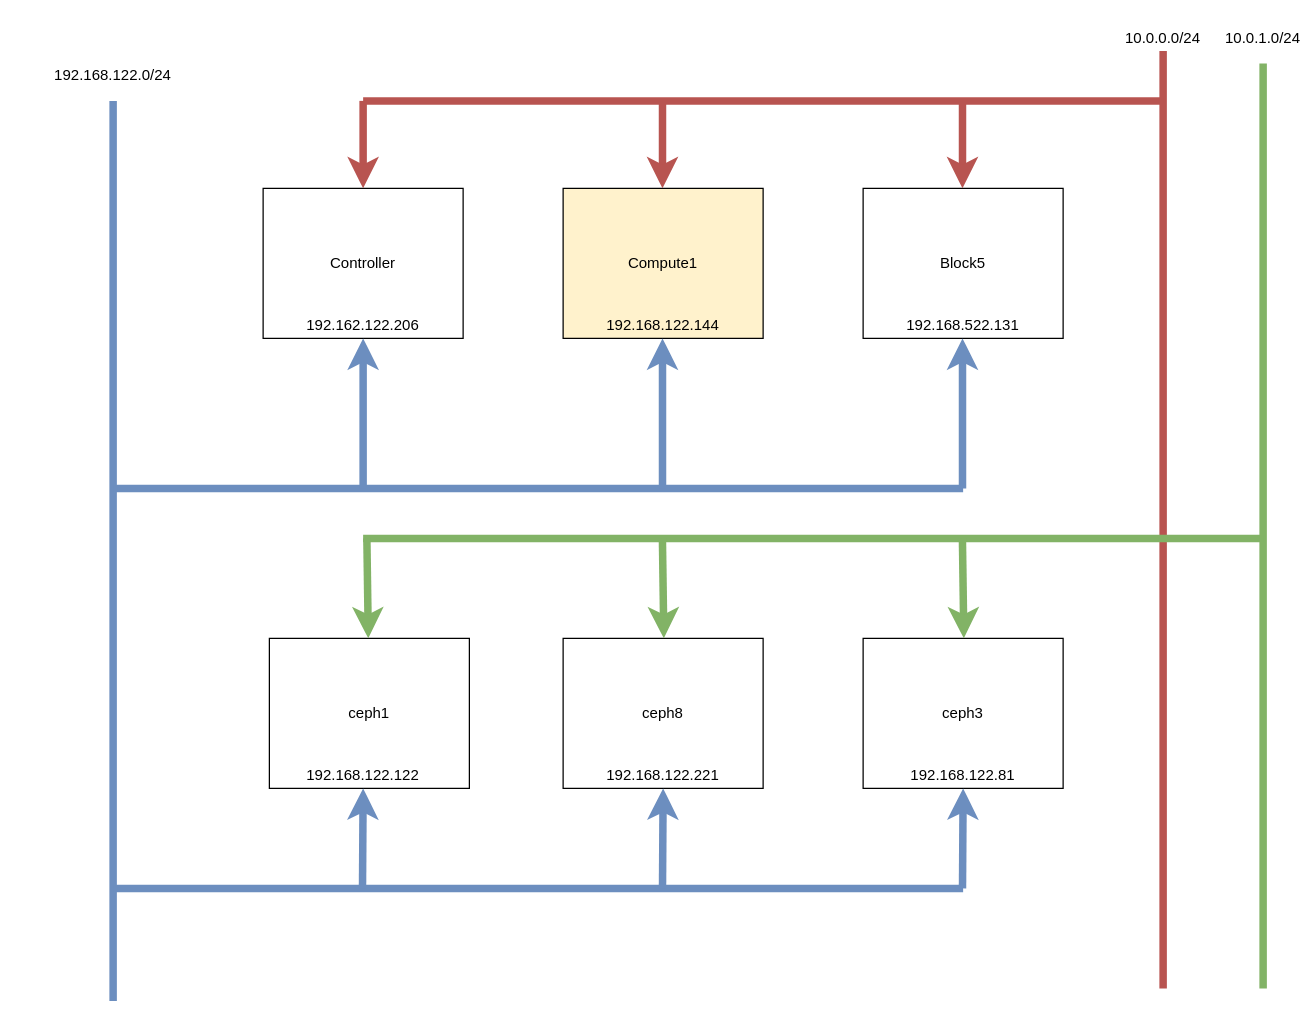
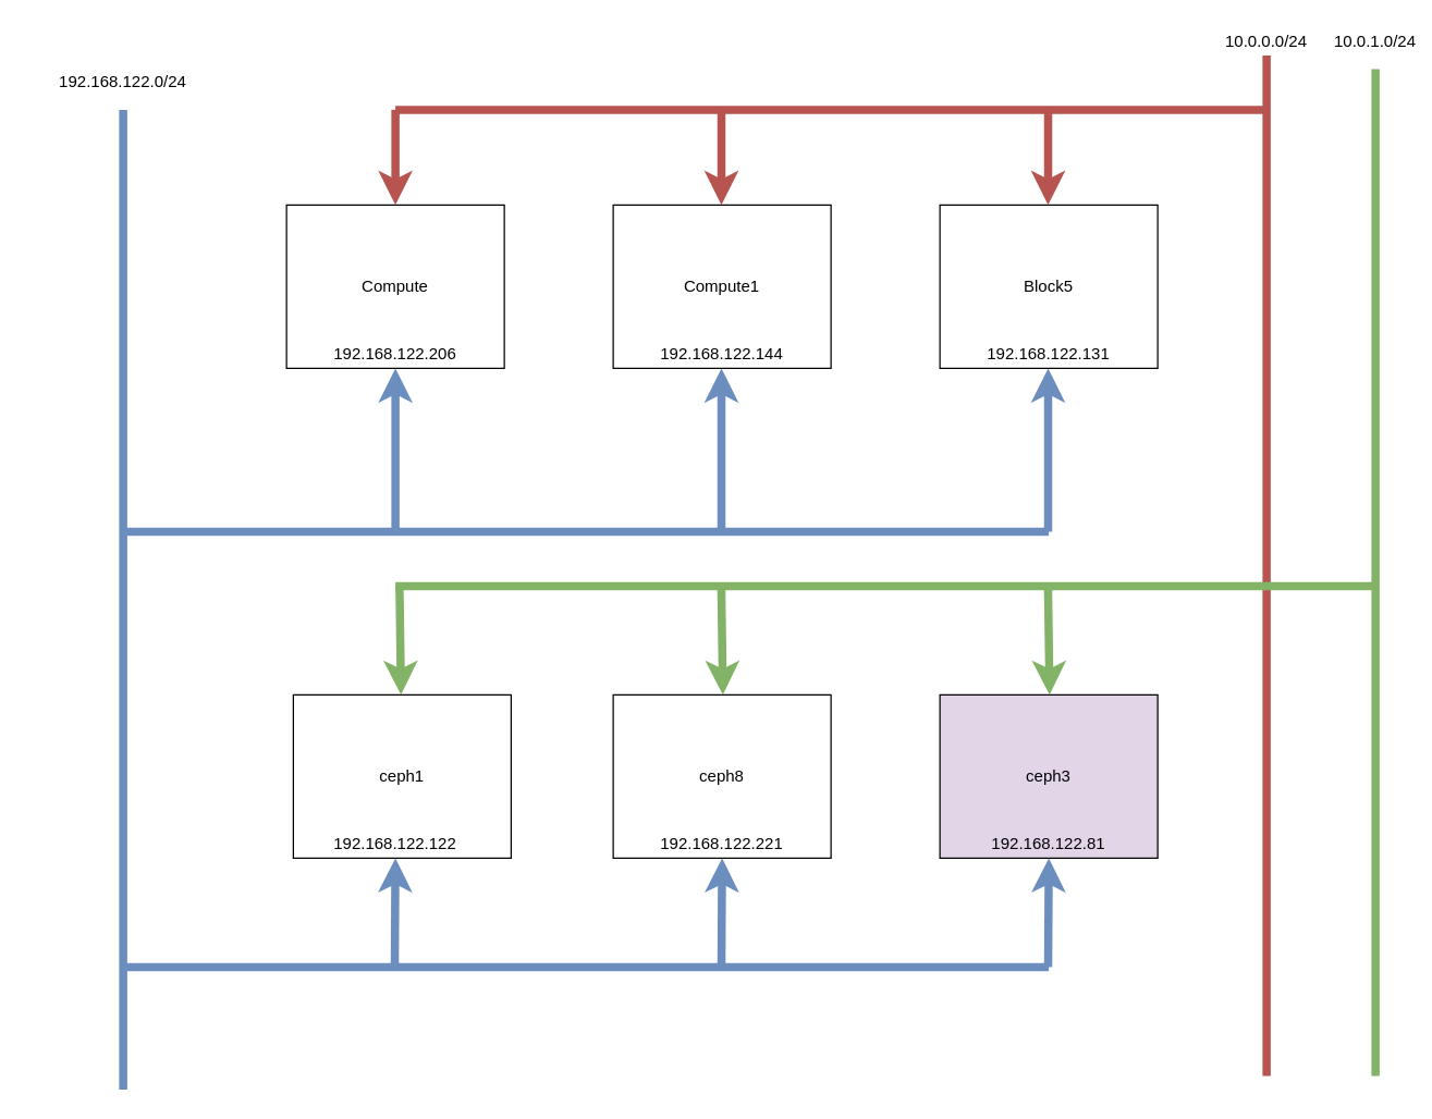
  <mxCell id="0" />
  <mxCell id="1" parent="0" />
- <mxCell id="2" value="Controller" style="rounded=0;whiteSpace=wrap;html=1;" vertex="1" parent="1"><mxGeometry x="210" y="150" width="160" height="120" as="geometry" /></mxCell>
+ <mxCell id="2" value="Compute" style="rounded=0;whiteSpace=wrap;html=1;" vertex="1" parent="1"><mxGeometry x="210" y="150" width="160" height="120" as="geometry" /></mxCell>
  <mxCell id="3" value="ceph8" style="rounded=0;whiteSpace=wrap;html=1;" vertex="1" parent="1"><mxGeometry x="450" y="510" width="160" height="120" as="geometry" /></mxCell>
- <mxCell id="4" value="ceph3" style="rounded=0;whiteSpace=wrap;html=1;" vertex="1" parent="1"><mxGeometry x="690" y="510" width="160" height="120" as="geometry" /></mxCell>
+ <mxCell id="4" value="ceph3" style="rounded=0;whiteSpace=wrap;html=1;fillColor=#e1d5e7;" vertex="1" parent="1"><mxGeometry x="690" y="510" width="160" height="120" as="geometry" /></mxCell>
  <mxCell id="5" value="Block5" style="rounded=0;whiteSpace=wrap;html=1;" vertex="1" parent="1"><mxGeometry x="690" y="150" width="160" height="120" as="geometry" /></mxCell>
- <mxCell id="6" value="Compute1" style="rounded=0;whiteSpace=wrap;html=1;fillColor=#fff2cc;" vertex="1" parent="1"><mxGeometry x="450" y="150" width="160" height="120" as="geometry" /></mxCell>
+ <mxCell id="6" value="Compute1" style="rounded=0;whiteSpace=wrap;html=1;" vertex="1" parent="1"><mxGeometry x="450" y="150" width="160" height="120" as="geometry" /></mxCell>
  <mxCell id="7" value="ceph1" style="rounded=0;whiteSpace=wrap;html=1;" vertex="1" parent="1"><mxGeometry x="215" y="510" width="160" height="120" as="geometry" /></mxCell>
  <mxCell id="8" value="" style="endArrow=none;html=1;fillColor=#dae8fc;strokeColor=#6c8ebf;rounded=1;strokeWidth=6;" edge="1" parent="1"><mxGeometry width="50" height="50" relative="1" as="geometry"><mxPoint x="90" y="800" as="sourcePoint" /><mxPoint x="90" y="80" as="targetPoint" /></mxGeometry></mxCell>
  <mxCell id="9" value="&lt;div&gt;192.168.122.0/24&lt;/div&gt;" style="text;html=1;strokeColor=none;fillColor=none;align=center;verticalAlign=middle;whiteSpace=wrap;rounded=0;" vertex="1" parent="1"><mxGeometry x="20" y="50" width="140" height="20" as="geometry" /></mxCell>
  <mxCell id="10" value="" style="endArrow=none;html=1;fillColor=#dae8fc;strokeColor=#6c8ebf;strokeWidth=6;" edge="1" parent="1"><mxGeometry width="50" height="50" relative="1" as="geometry"><mxPoint x="90" y="390" as="sourcePoint" /><mxPoint x="770" y="390" as="targetPoint" /></mxGeometry></mxCell>
  <mxCell id="11" value="" style="endArrow=classic;html=1;entryX=0.5;entryY=1;entryDx=0;entryDy=0;fillColor=#dae8fc;strokeColor=#6c8ebf;strokeWidth=6;" edge="1" parent="1" target="2"><mxGeometry width="50" height="50" relative="1" as="geometry"><mxPoint x="290" y="390" as="sourcePoint" /><mxPoint x="440" y="390" as="targetPoint" /></mxGeometry></mxCell>
  <mxCell id="12" value="" style="endArrow=classic;html=1;entryX=0.5;entryY=1;entryDx=0;entryDy=0;strokeWidth=6;fillColor=#dae8fc;strokeColor=#6c8ebf;" edge="1" parent="1"><mxGeometry width="50" height="50" relative="1" as="geometry"><mxPoint x="769.5" y="390" as="sourcePoint" /><mxPoint x="769.5" y="270" as="targetPoint" /></mxGeometry></mxCell>
  <mxCell id="13" value="" style="endArrow=classic;html=1;entryX=0.5;entryY=1;entryDx=0;entryDy=0;strokeWidth=6;fillColor=#dae8fc;strokeColor=#6c8ebf;" edge="1" parent="1"><mxGeometry width="50" height="50" relative="1" as="geometry"><mxPoint x="529.5" y="390" as="sourcePoint" /><mxPoint x="529.5" y="270" as="targetPoint" /></mxGeometry></mxCell>
  <mxCell id="14" value="" style="endArrow=none;html=1;fillColor=#dae8fc;strokeColor=#6c8ebf;strokeWidth=6;" edge="1" parent="1"><mxGeometry width="50" height="50" relative="1" as="geometry"><mxPoint x="90" y="710" as="sourcePoint" /><mxPoint x="770" y="710" as="targetPoint" /></mxGeometry></mxCell>
  <mxCell id="15" value="" style="endArrow=classic;html=1;strokeWidth=6;fillColor=#dae8fc;strokeColor=#6c8ebf;" edge="1" parent="1"><mxGeometry width="50" height="50" relative="1" as="geometry"><mxPoint x="769.5" y="710" as="sourcePoint" /><mxPoint x="770" y="630" as="targetPoint" /></mxGeometry></mxCell>
  <mxCell id="16" value="" style="endArrow=classic;html=1;strokeWidth=6;fillColor=#dae8fc;strokeColor=#6c8ebf;" edge="1" parent="1"><mxGeometry width="50" height="50" relative="1" as="geometry"><mxPoint x="529.5" y="710" as="sourcePoint" /><mxPoint x="530" y="630" as="targetPoint" /></mxGeometry></mxCell>
  <mxCell id="17" value="" style="endArrow=classic;html=1;strokeWidth=6;fillColor=#dae8fc;strokeColor=#6c8ebf;" edge="1" parent="1"><mxGeometry width="50" height="50" relative="1" as="geometry"><mxPoint x="289.5" y="710" as="sourcePoint" /><mxPoint x="290" y="630" as="targetPoint" /></mxGeometry></mxCell>
- <mxCell id="18" value="192.162.122.206" style="text;html=1;strokeColor=none;fillColor=none;align=center;verticalAlign=middle;whiteSpace=wrap;rounded=0;" vertex="1" parent="1"><mxGeometry x="205" y="250" width="170" height="20" as="geometry" /></mxCell>
- <mxCell id="19" value="192.168.522.131" style="text;html=1;strokeColor=none;fillColor=none;align=center;verticalAlign=middle;whiteSpace=wrap;rounded=0;" vertex="1" parent="1"><mxGeometry x="685" y="250" width="170" height="20" as="geometry" /></mxCell>
+ <mxCell id="18" value="192.168.122.206" style="text;html=1;strokeColor=none;fillColor=none;align=center;verticalAlign=middle;whiteSpace=wrap;rounded=0;" vertex="1" parent="1"><mxGeometry x="205" y="250" width="170" height="20" as="geometry" /></mxCell>
+ <mxCell id="19" value="192.168.122.131" style="text;html=1;strokeColor=none;fillColor=none;align=center;verticalAlign=middle;whiteSpace=wrap;rounded=0;" vertex="1" parent="1"><mxGeometry x="685" y="250" width="170" height="20" as="geometry" /></mxCell>
  <mxCell id="20" value="192.168.122.144" style="text;html=1;strokeColor=none;fillColor=none;align=center;verticalAlign=middle;whiteSpace=wrap;rounded=0;" vertex="1" parent="1"><mxGeometry x="445" y="250" width="170" height="20" as="geometry" /></mxCell>
  <mxCell id="21" value="192.168.122.81" style="text;html=1;strokeColor=none;fillColor=none;align=center;verticalAlign=middle;whiteSpace=wrap;rounded=0;" vertex="1" parent="1"><mxGeometry x="685" y="610" width="170" height="20" as="geometry" /></mxCell>
  <mxCell id="22" value="192.168.122.221" style="text;html=1;strokeColor=none;fillColor=none;align=center;verticalAlign=middle;whiteSpace=wrap;rounded=0;" vertex="1" parent="1"><mxGeometry x="445" y="610" width="170" height="20" as="geometry" /></mxCell>
  <mxCell id="23" value="192.168.122.122" style="text;html=1;strokeColor=none;fillColor=none;align=center;verticalAlign=middle;whiteSpace=wrap;rounded=0;" vertex="1" parent="1"><mxGeometry x="205" y="610" width="170" height="20" as="geometry" /></mxCell>
  <mxCell id="24" value="" style="endArrow=none;html=1;fillColor=#f8cecc;strokeColor=#b85450;strokeWidth=6;" edge="1" parent="1"><mxGeometry width="50" height="50" relative="1" as="geometry"><mxPoint x="930" y="790" as="sourcePoint" /><mxPoint x="930" y="40" as="targetPoint" /></mxGeometry></mxCell>
  <mxCell id="25" value="" style="endArrow=none;html=1;fillColor=#f8cecc;strokeColor=#b85450;strokeWidth=6;" edge="1" parent="1"><mxGeometry width="50" height="50" relative="1" as="geometry"><mxPoint x="930" y="80" as="sourcePoint" /><mxPoint x="290" y="80" as="targetPoint" /></mxGeometry></mxCell>
  <mxCell id="26" value="" style="endArrow=classic;html=1;entryX=0.5;entryY=0;entryDx=0;entryDy=0;fillColor=#f8cecc;strokeColor=#b85450;strokeWidth=6;" edge="1" parent="1" target="2"><mxGeometry width="50" height="50" relative="1" as="geometry"><mxPoint x="290" y="80" as="sourcePoint" /><mxPoint x="470" y="340" as="targetPoint" /></mxGeometry></mxCell>
  <mxCell id="27" value="" style="endArrow=classic;html=1;entryX=0.5;entryY=0;entryDx=0;entryDy=0;fillColor=#f8cecc;strokeColor=#b85450;strokeWidth=6;" edge="1" parent="1"><mxGeometry width="50" height="50" relative="1" as="geometry"><mxPoint x="769.5" y="80" as="sourcePoint" /><mxPoint x="769.5" y="150" as="targetPoint" /></mxGeometry></mxCell>
  <mxCell id="28" value="" style="endArrow=classic;html=1;entryX=0.5;entryY=0;entryDx=0;entryDy=0;fillColor=#f8cecc;strokeColor=#b85450;strokeWidth=6;" edge="1" parent="1"><mxGeometry width="50" height="50" relative="1" as="geometry"><mxPoint x="529.5" y="80" as="sourcePoint" /><mxPoint x="529.5" y="150" as="targetPoint" /></mxGeometry></mxCell>
  <mxCell id="29" value="" style="endArrow=none;html=1;fillColor=#d5e8d4;strokeColor=#82b366;strokeWidth=6;" edge="1" parent="1"><mxGeometry width="50" height="50" relative="1" as="geometry"><mxPoint x="1010" y="790" as="sourcePoint" /><mxPoint x="1010" y="50" as="targetPoint" /></mxGeometry></mxCell>
  <mxCell id="30" value="&lt;div&gt;10.0.1.0/24&lt;/div&gt;" style="text;html=1;strokeColor=none;fillColor=none;align=center;verticalAlign=middle;whiteSpace=wrap;rounded=0;" vertex="1" parent="1"><mxGeometry x="990" y="20" width="40" height="20" as="geometry" /></mxCell>
  <mxCell id="31" value="&lt;div&gt;10.0.0.0/24&lt;/div&gt;" style="text;html=1;strokeColor=none;fillColor=none;align=center;verticalAlign=middle;whiteSpace=wrap;rounded=0;" vertex="1" parent="1"><mxGeometry x="910" y="20" width="40" height="20" as="geometry" /></mxCell>
  <mxCell id="32" value="" style="endArrow=none;html=1;strokeColor=#82b366;strokeWidth=6;fillColor=#d5e8d4;" edge="1" parent="1"><mxGeometry width="50" height="50" relative="1" as="geometry"><mxPoint x="290" y="430" as="sourcePoint" /><mxPoint x="1010" y="430" as="targetPoint" /></mxGeometry></mxCell>
  <mxCell id="33" value="" style="endArrow=classic;html=1;strokeColor=#82b366;strokeWidth=6;fillColor=#d5e8d4;" edge="1" parent="1" target="7"><mxGeometry width="50" height="50" relative="1" as="geometry"><mxPoint x="293" y="430" as="sourcePoint" /><mxPoint x="420" y="410" as="targetPoint" /></mxGeometry></mxCell>
  <mxCell id="34" value="" style="endArrow=classic;html=1;strokeColor=#82b366;strokeWidth=6;fillColor=#d5e8d4;" edge="1" parent="1"><mxGeometry width="50" height="50" relative="1" as="geometry"><mxPoint x="529.43" y="430" as="sourcePoint" /><mxPoint x="530.573" y="510" as="targetPoint" /></mxGeometry></mxCell>
  <mxCell id="35" value="" style="endArrow=classic;html=1;strokeColor=#82b366;strokeWidth=6;fillColor=#d5e8d4;" edge="1" parent="1"><mxGeometry width="50" height="50" relative="1" as="geometry"><mxPoint x="769.43" y="430" as="sourcePoint" /><mxPoint x="770.573" y="510" as="targetPoint" /></mxGeometry></mxCell>
